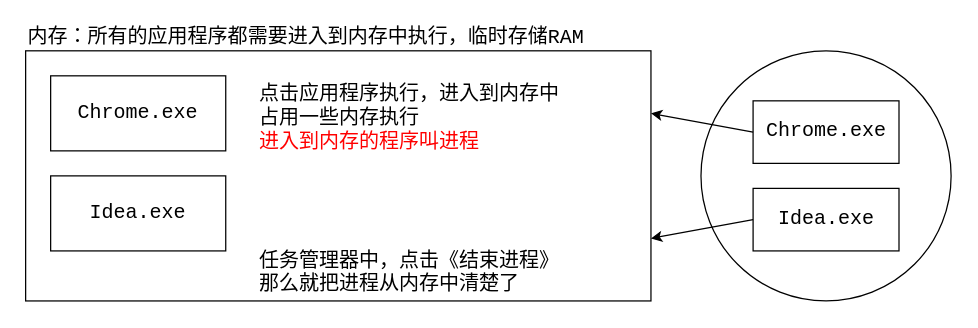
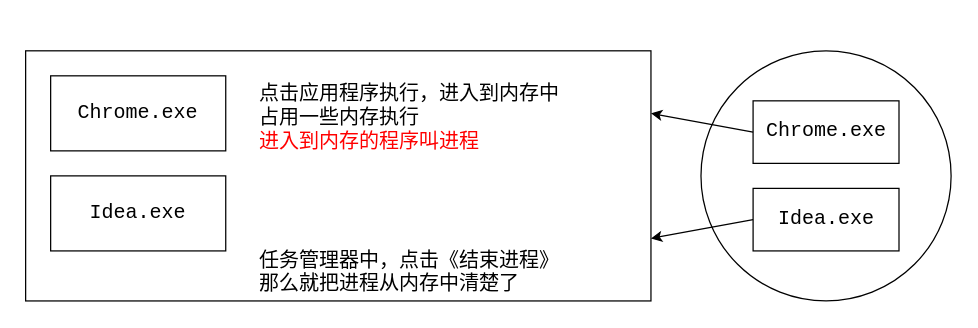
  <mxCell id="0" />
  <mxCell id="1" parent="0" />
  <mxCell id="2" value="" style="rounded=0;whiteSpace=wrap;html=1;fontFamily=Courier New;fontSize=16;" parent="1" vertex="1"><mxGeometry x="20" y="40" width="500" height="200" as="geometry" /></mxCell>
  <mxCell id="3" value="Chrome.exe" style="rounded=0;whiteSpace=wrap;html=1;fontFamily=Courier New;fontSize=16;" parent="1" vertex="1"><mxGeometry x="40" y="60" width="140" height="60" as="geometry" /></mxCell>
  <mxCell id="4" value="Idea.exe" style="rounded=0;whiteSpace=wrap;html=1;fontFamily=Courier New;fontSize=16;" parent="1" vertex="1"><mxGeometry x="40" y="140" width="140" height="60" as="geometry" /></mxCell>
  <mxCell id="5" value="点击应用程序执行，进入到内存中&lt;br style=&quot;font-size: 16px;&quot;&gt;占用一些内存执行&lt;br style=&quot;font-size: 16px;&quot;&gt;&lt;font color=&quot;#ff0000&quot; style=&quot;font-size: 16px;&quot;&gt;进入到内存的程序叫进程&lt;/font&gt;" style="text;html=1;strokeColor=none;fillColor=none;align=left;verticalAlign=top;whiteSpace=wrap;rounded=0;fontFamily=Courier New;fontSize=16;" vertex="1" parent="1"><mxGeometry x="205" y="60" width="250" height="60" as="geometry" /></mxCell>
  <mxCell id="6" value="任务管理器中，点击《结束进程》&lt;br&gt;那么就把进程从内存中清楚了" style="text;html=1;strokeColor=none;fillColor=none;align=left;verticalAlign=top;whiteSpace=wrap;rounded=0;fontFamily=Courier New;fontSize=16;" vertex="1" parent="1"><mxGeometry x="205" y="192.5" width="250" height="45" as="geometry" /></mxCell>
  <mxCell id="7" value="" style="ellipse;whiteSpace=wrap;html=1;fontFamily=Courier New;fontSize=16;align=left;" vertex="1" parent="1"><mxGeometry x="560" y="40" width="200" height="200" as="geometry" /></mxCell>
- <mxCell id="8" value="内存：所有的应用程序都需要进入到内存中执行，临时存储RAM" style="text;html=1;strokeColor=none;fillColor=none;align=left;verticalAlign=middle;whiteSpace=wrap;rounded=0;fontFamily=Courier New;fontSize=16;" vertex="1" parent="1"><mxGeometry x="20" y="20" width="460" height="20" as="geometry" /></mxCell>
  <mxCell id="9" value="Chrome.exe" style="rounded=0;whiteSpace=wrap;html=1;fontFamily=Courier New;fontSize=16;" vertex="1" parent="1"><mxGeometry x="601.66" y="80" width="116.67" height="50" as="geometry" /></mxCell>
  <mxCell id="10" value="Idea.exe" style="rounded=0;whiteSpace=wrap;html=1;fontFamily=Courier New;fontSize=16;" vertex="1" parent="1"><mxGeometry x="601.67" y="150" width="116.66" height="50" as="geometry" /></mxCell>
  <mxCell id="11" value="" style="endArrow=classic;html=1;fontFamily=Courier New;fontSize=16;exitX=0;exitY=0.5;exitDx=0;exitDy=0;entryX=1;entryY=0.25;entryDx=0;entryDy=0;" edge="1" parent="1" source="9" target="2"><mxGeometry width="50" height="50" relative="1" as="geometry"><mxPoint x="560" y="110" as="sourcePoint" /><mxPoint x="610" y="60" as="targetPoint" /></mxGeometry></mxCell>
  <mxCell id="12" value="" style="endArrow=classic;html=1;fontFamily=Courier New;fontSize=16;exitX=0;exitY=0.5;exitDx=0;exitDy=0;entryX=1;entryY=0.75;entryDx=0;entryDy=0;" edge="1" parent="1" source="10" target="2"><mxGeometry width="50" height="50" relative="1" as="geometry"><mxPoint x="611.66" y="115" as="sourcePoint" /><mxPoint x="530" y="100" as="targetPoint" /></mxGeometry></mxCell>
